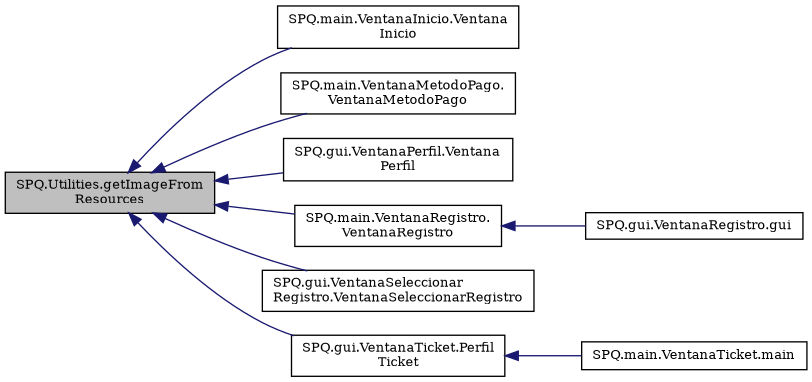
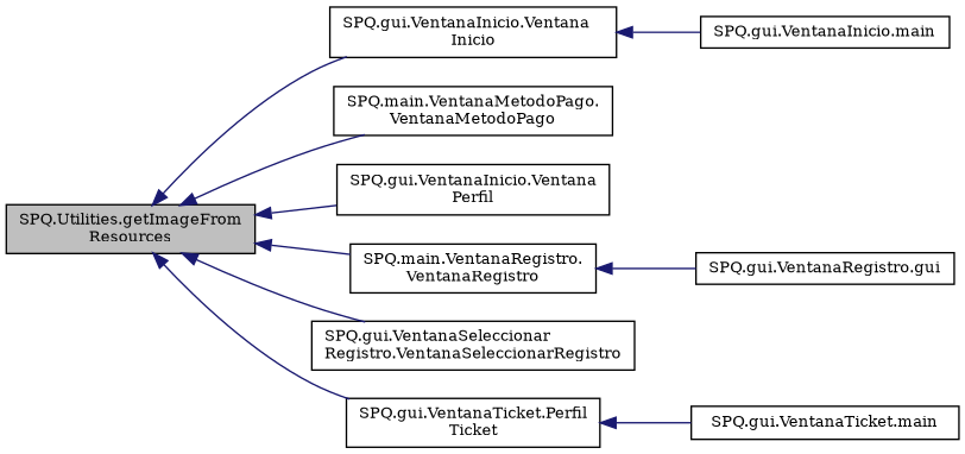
  digraph {
    fontname="DejaVu Serif"
    rankdir=LR
    node [color=black fillcolor=white fontname="DejaVu Serif" fontsize=10 shape=record style=filled]
    edge [color=midnightblue dir=back fontname="DejaVu Serif" fontsize=10 labelfontname=Helvetica labelfontsize=10 style=solid]
    n1 [fillcolor=grey75 fontcolor=black height=0.2 label="SPQ.Utilities.getImageFrom\lResources" width=0.4]
-   n2 [height=0.2 label="SPQ.main.VentanaInicio.Ventana\lInicio" width=0.4]
+   n2 [height=0.2 label="SPQ.gui.VentanaInicio.Ventana\lInicio" width=0.4]
    n3 [height=0.2 label="SPQ.main.VentanaMetodoPago.\lVentanaMetodoPago" width=0.4]
-   n4 [height=0.2 label="SPQ.gui.VentanaPerfil.Ventana\lPerfil" width=0.4]
+   n4 [height=0.2 label="SPQ.gui.VentanaInicio.Ventana\lPerfil" width=0.4]
    n5 [height=0.2 label="SPQ.main.VentanaRegistro.\lVentanaRegistro" width=0.4]
    n6 [height=0.2 label="SPQ.gui.VentanaSeleccionar\lRegistro.VentanaSeleccionarRegistro" width=0.4]
    n7 [height=0.2 label="SPQ.gui.VentanaTicket.Perfil\lTicket" width=0.4]
+   n8 [height=0.2 label="SPQ.gui.VentanaInicio.main" width=0.4]
    n9 [height=0.2 label="SPQ.gui.VentanaRegistro.gui" width=0.4]
-   n10 [height=0.2 label="SPQ.main.VentanaTicket.main" width=0.4]
+   n10 [height=0.2 label="SPQ.gui.VentanaTicket.main" width=0.4]
    n1 -> n2
    n1 -> n3
    n1 -> n4
    n1 -> n5
    n1 -> n6
    n1 -> n7
+   n2 -> n8
    n5 -> n9
    n7 -> n10
  }
